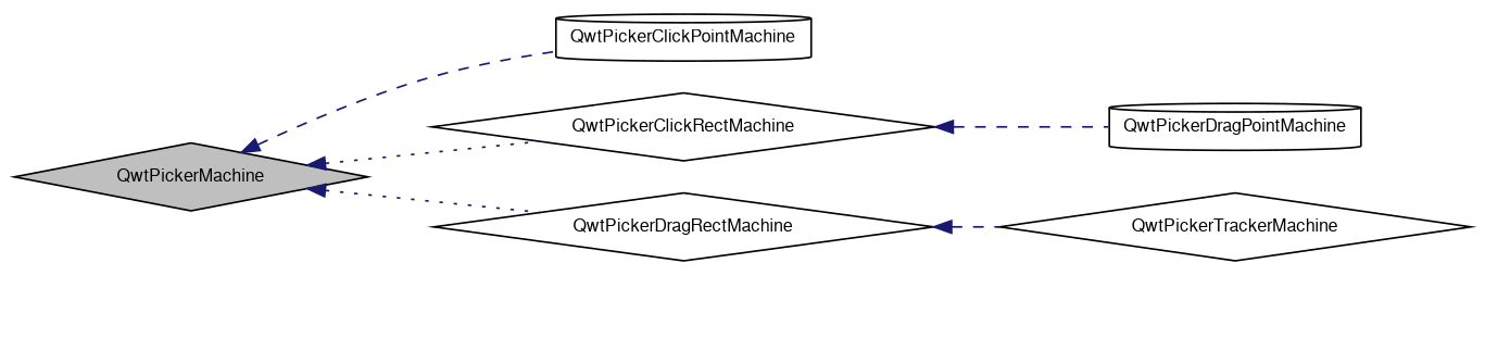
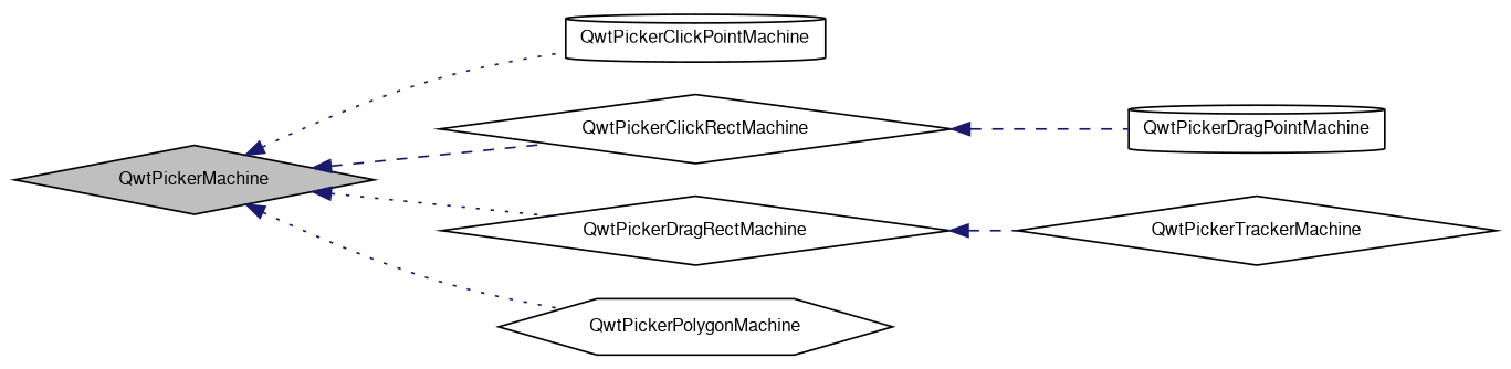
  digraph {
    rankdir=LR
    node [color=black fillcolor=white fontname=FreeSans fontsize=10 shape=diamond style=filled]
    edge [color=midnightblue dir=back fontname=FreeSans fontsize=10 labelfontname=FreeSans labelfontsize=10 style=dotted]
    n1 [fillcolor=grey75 fontcolor=black height=0.2 label=QwtPickerMachine width=0.4]
    n2 [height=0.2 label=QwtPickerClickPointMachine shape=cylinder width=0.4]
    n3 [height=0.2 label=QwtPickerClickRectMachine width=0.4]
    n4 [height=0.2 label=QwtPickerDragRectMachine width=0.4]
+   n5 [height=0.2 label=QwtPickerPolygonMachine shape=hexagon width=0.4]
    n6 [height=0.2 label=QwtPickerDragPointMachine shape=cylinder width=0.4]
    n7 [height=0.2 label=QwtPickerTrackerMachine width=0.4]
-   n1 -> n2 [style=dashed]
-   n1 -> n3
+   n1 -> n2
+   n1 -> n3 [style=dashed]
    n1 -> n4
+   n1 -> n5
    n3 -> n6 [style=dashed]
    n4 -> n7 [style=dashed]
  }
